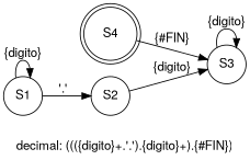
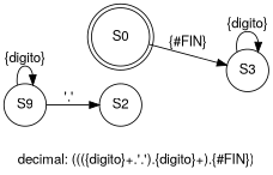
  digraph {
    fontname="Helvetica,Arial,sans-serif"
    label="decimal: ((({digito}+.'.').{digito}+).{#FIN})"
    rankdir=LR
    node [fontname="Helvetica,Arial,sans-serif" shape=circle]
    edge [fontname="Helvetica,Arial,sans-serif"]
-   S4 [shape=doublecircle]
+   S4 [shape=doublecircle label=S0]
    S3
-   S1
+   S1 [label=S9]
    S2
    S4 -> S3 [label="{#FIN}"]
    S3 -> S3 [label="{digito}"]
    S1 -> S1 [label="{digito}"]
    S1 -> S2 [label="'.'"]
-   S2 -> S3 [label="{digito}"]
  }
